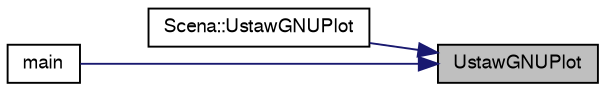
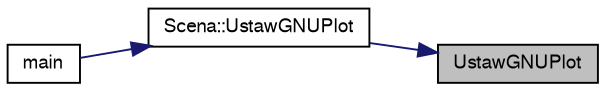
  digraph {
    rankdir=RL
    node [color=black fillcolor=white fontname=FreeSans fontsize=10 shape=record style=filled]
    edge [color=midnightblue dir=back fontname=FreeSans fontsize=10 labelfontname=FreeSans labelfontsize=10 style=solid]
    n1 [fillcolor=grey75 fontcolor=black height=0.2 label=UstawGNUPlot width=0.4]
    n2 [height=0.2 label="Scena::UstawGNUPlot" width=0.4]
    n3 [height=0.2 label=main width=0.4]
    n1 -> n2
-   n1 -> n3
+   n2 -> n3
  }
